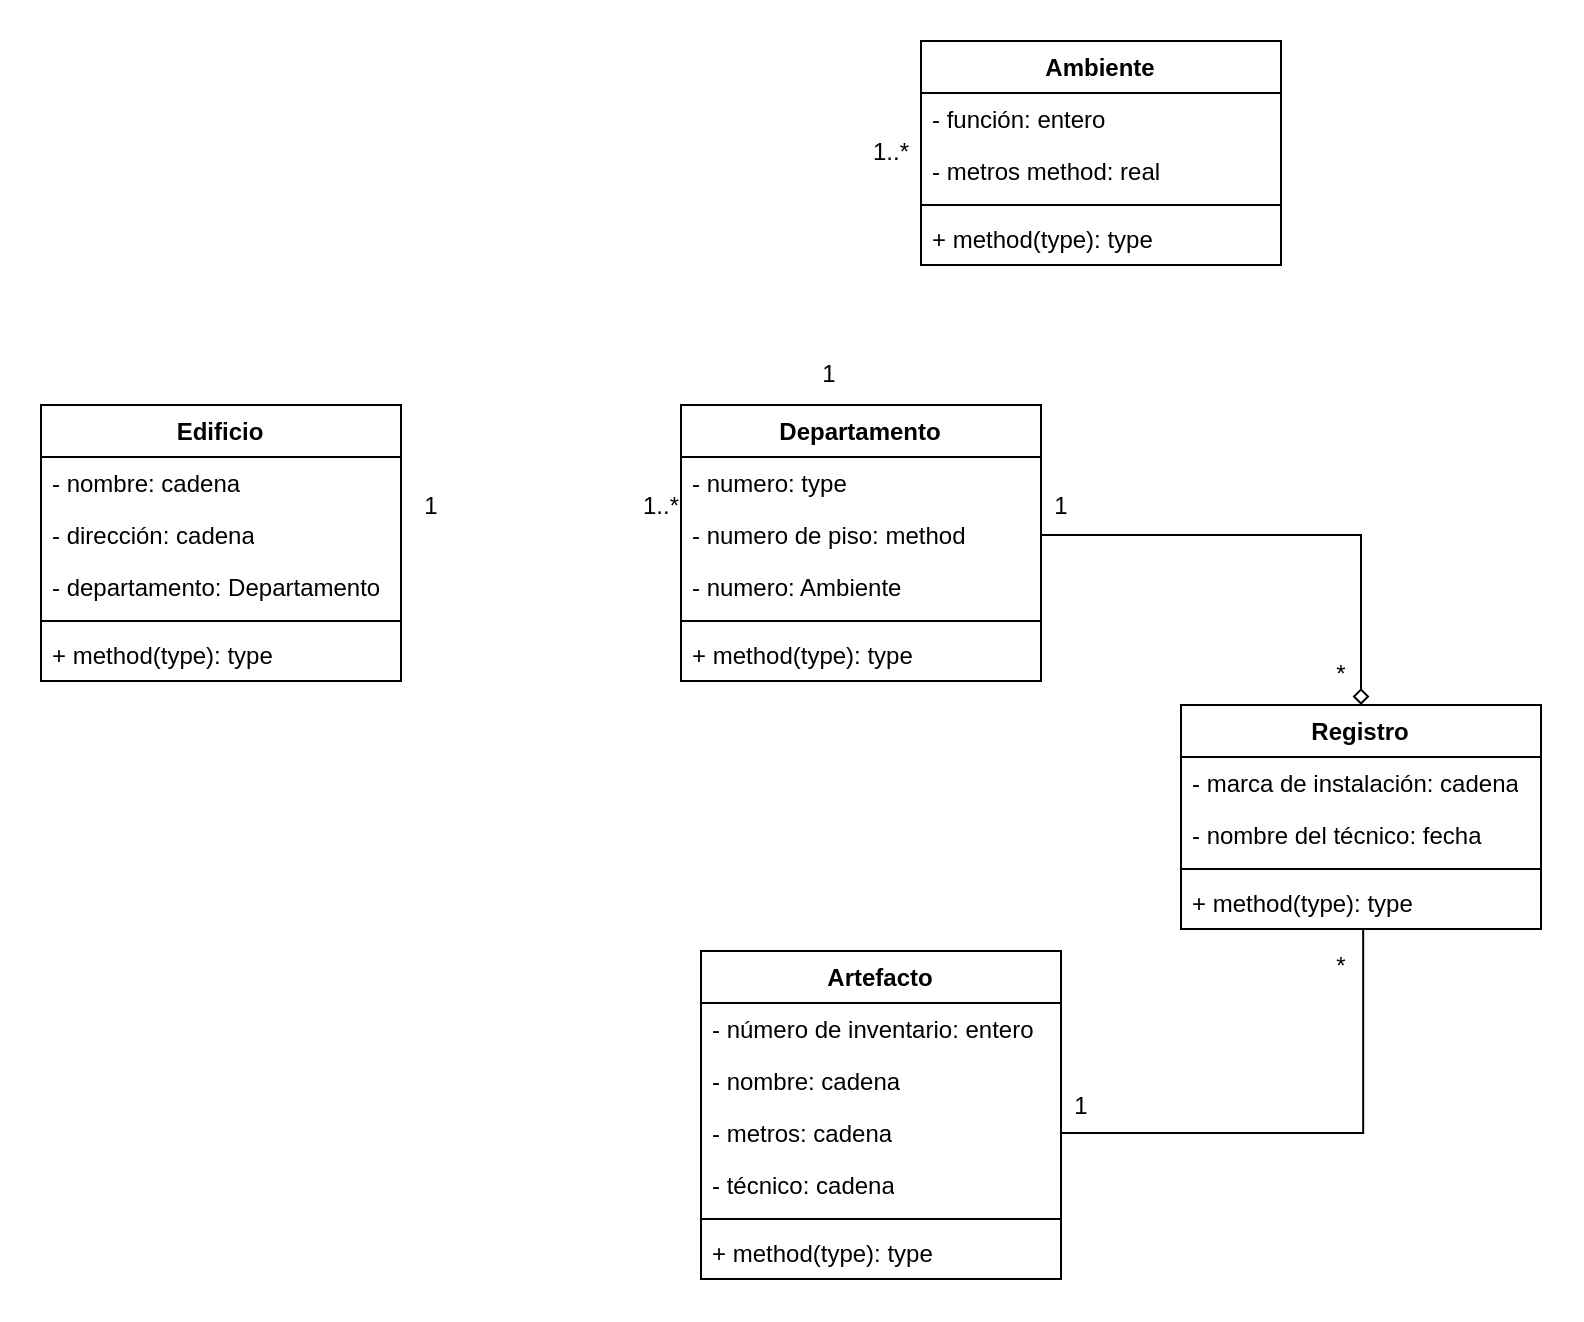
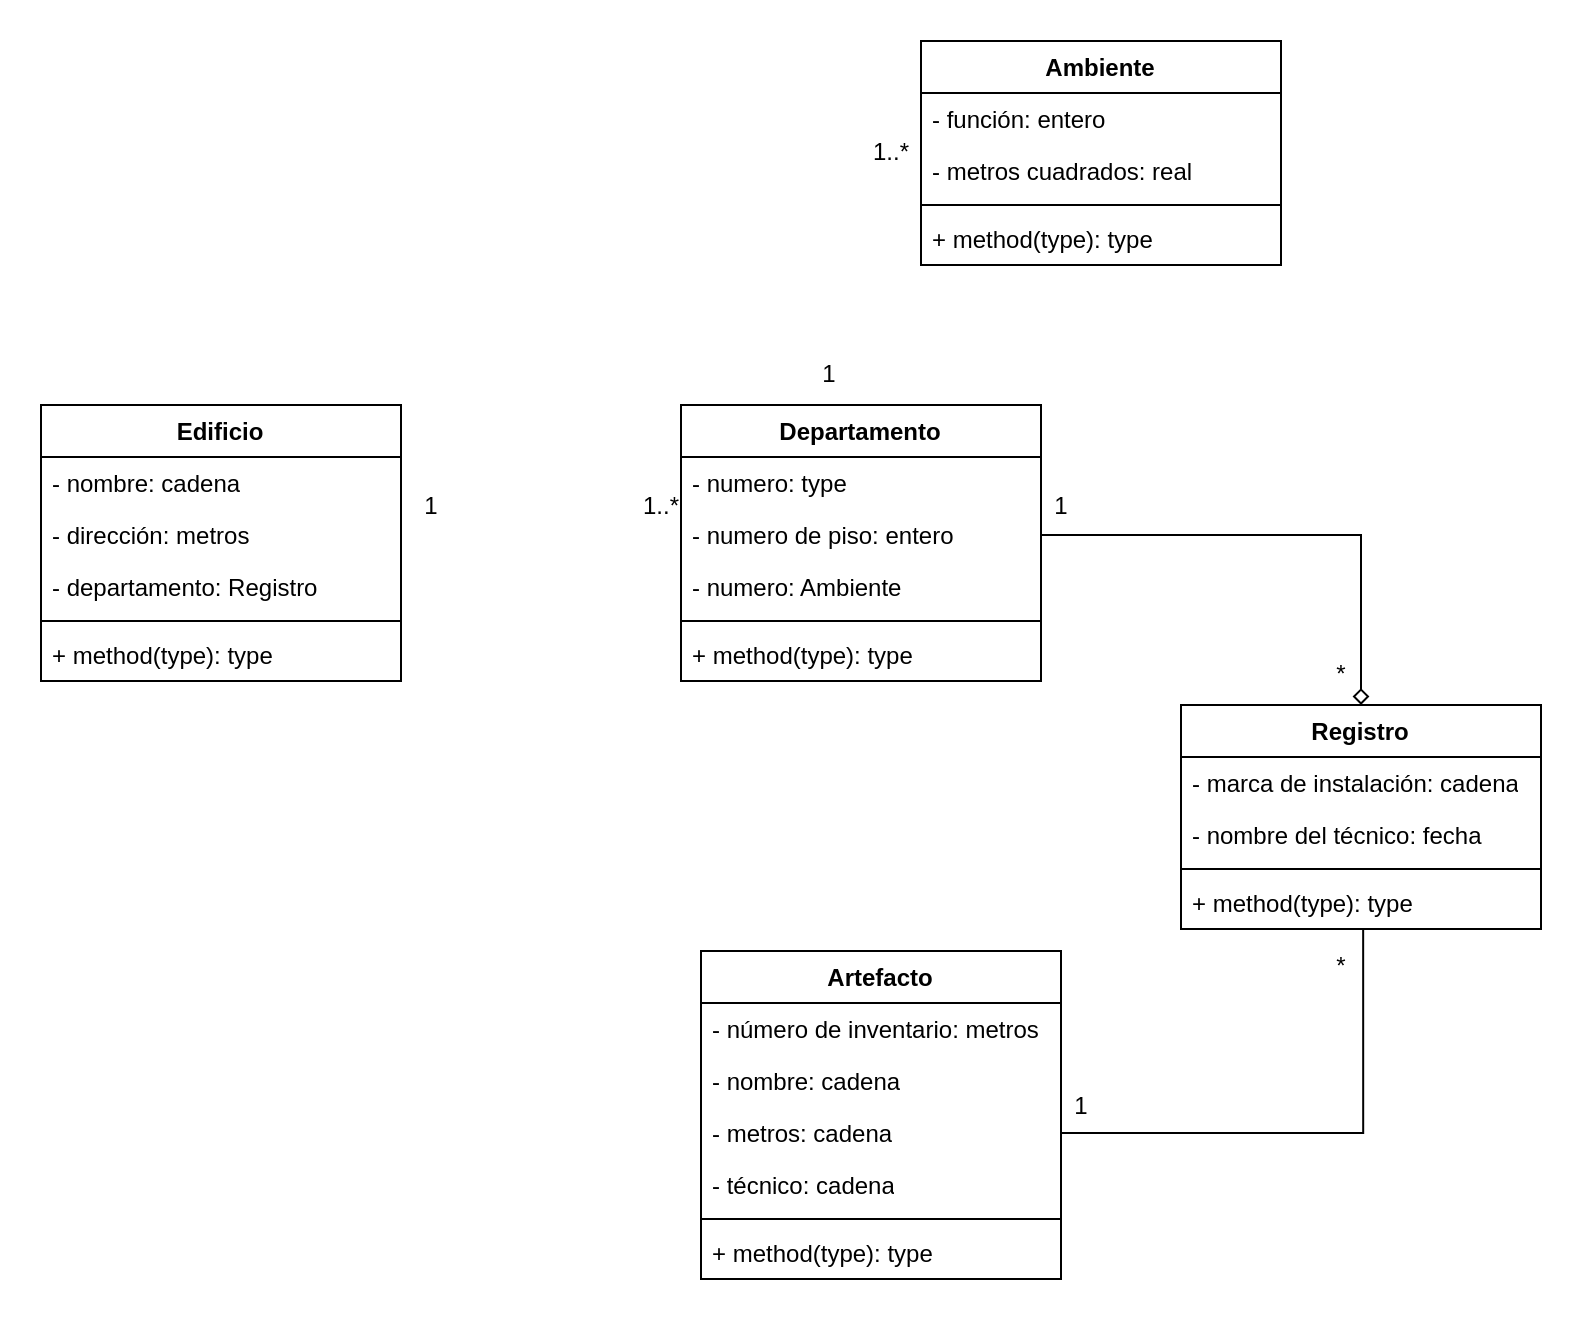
  <mxCell id="0" />
  <mxCell id="1" parent="0" />
  <mxCell id="2" value="Edificio" style="swimlane;fontStyle=1;align=center;verticalAlign=top;childLayout=stackLayout;horizontal=1;startSize=26;horizontalStack=0;resizeParent=1;resizeParentMax=0;resizeLast=0;collapsible=1;marginBottom=0;whiteSpace=wrap;html=1;" vertex="1" parent="1"><mxGeometry x="20" y="202" width="180" height="138" as="geometry"><mxRectangle x="230" y="110" width="80" height="30" as="alternateBounds" /></mxGeometry></mxCell>
  <mxCell id="3" value="- nombre: cadena" style="text;strokeColor=none;fillColor=none;align=left;verticalAlign=top;spacingLeft=4;spacingRight=4;overflow=hidden;rotatable=0;points=[[0,0.5],[1,0.5]];portConstraint=eastwest;whiteSpace=wrap;html=1;" vertex="1" parent="2"><mxGeometry y="26" width="180" height="26" as="geometry" /></mxCell>
- <mxCell id="4" value="- dirección: cadena" style="text;strokeColor=none;fillColor=none;align=left;verticalAlign=top;spacingLeft=4;spacingRight=4;overflow=hidden;rotatable=0;points=[[0,0.5],[1,0.5]];portConstraint=eastwest;whiteSpace=wrap;html=1;" vertex="1" parent="2"><mxGeometry y="52" width="180" height="26" as="geometry" /></mxCell>
- <mxCell id="5" value="- departamento: Departamento" style="text;strokeColor=none;fillColor=none;align=left;verticalAlign=top;spacingLeft=4;spacingRight=4;overflow=hidden;rotatable=0;points=[[0,0.5],[1,0.5]];portConstraint=eastwest;whiteSpace=wrap;html=1;" vertex="1" parent="2"><mxGeometry y="78" width="180" height="26" as="geometry" /></mxCell>
+ <mxCell id="4" value="- dirección: metros" style="text;strokeColor=none;fillColor=none;align=left;verticalAlign=top;spacingLeft=4;spacingRight=4;overflow=hidden;rotatable=0;points=[[0,0.5],[1,0.5]];portConstraint=eastwest;whiteSpace=wrap;html=1;" vertex="1" parent="2"><mxGeometry y="52" width="180" height="26" as="geometry" /></mxCell>
+ <mxCell id="5" value="- departamento: Registro" style="text;strokeColor=none;fillColor=none;align=left;verticalAlign=top;spacingLeft=4;spacingRight=4;overflow=hidden;rotatable=0;points=[[0,0.5],[1,0.5]];portConstraint=eastwest;whiteSpace=wrap;html=1;" vertex="1" parent="2"><mxGeometry y="78" width="180" height="26" as="geometry" /></mxCell>
  <mxCell id="6" value="" style="line;strokeWidth=1;fillColor=none;align=left;verticalAlign=middle;spacingTop=-1;spacingLeft=3;spacingRight=3;rotatable=0;labelPosition=right;points=[];portConstraint=eastwest;strokeColor=inherit;" vertex="1" parent="2"><mxGeometry y="104" width="180" height="8" as="geometry" /></mxCell>
  <mxCell id="7" value="+ method(type): type" style="text;strokeColor=none;fillColor=none;align=left;verticalAlign=top;spacingLeft=4;spacingRight=4;overflow=hidden;rotatable=0;points=[[0,0.5],[1,0.5]];portConstraint=eastwest;whiteSpace=wrap;html=1;" vertex="1" parent="2"><mxGeometry y="112" width="180" height="26" as="geometry" /></mxCell>
  <mxCell id="8" style="edgeStyle=orthogonalEdgeStyle;rounded=0;orthogonalLoop=1;jettySize=auto;html=1;exitX=1;exitY=0.5;exitDx=0;exitDy=0;" edge="1" parent="2" source="4" target="4"><mxGeometry relative="1" as="geometry" /></mxCell>
  <mxCell id="9" style="edgeStyle=orthogonalEdgeStyle;rounded=0;orthogonalLoop=1;jettySize=auto;html=1;exitX=1;exitY=0.5;exitDx=0;exitDy=0;entryX=0.5;entryY=0;entryDx=0;entryDy=0;endArrow=diamond;endFill=0;" edge="1" parent="1" source="12" target="29"><mxGeometry relative="1" as="geometry" /></mxCell>
  <mxCell id="10" value="Departamento" style="swimlane;fontStyle=1;align=center;verticalAlign=top;childLayout=stackLayout;horizontal=1;startSize=26;horizontalStack=0;resizeParent=1;resizeParentMax=0;resizeLast=0;collapsible=1;marginBottom=0;whiteSpace=wrap;html=1;" vertex="1" parent="1"><mxGeometry x="340" y="202" width="180" height="138" as="geometry"><mxRectangle y="40" width="80" height="30" as="alternateBounds" /></mxGeometry></mxCell>
  <mxCell id="11" value="- numero: type" style="text;strokeColor=none;fillColor=none;align=left;verticalAlign=top;spacingLeft=4;spacingRight=4;overflow=hidden;rotatable=0;points=[[0,0.5],[1,0.5]];portConstraint=eastwest;whiteSpace=wrap;html=1;" vertex="1" parent="10"><mxGeometry y="26" width="180" height="26" as="geometry" /></mxCell>
- <mxCell id="12" value="- numero de piso: method" style="text;strokeColor=none;fillColor=none;align=left;verticalAlign=top;spacingLeft=4;spacingRight=4;overflow=hidden;rotatable=0;points=[[0,0.5],[1,0.5]];portConstraint=eastwest;whiteSpace=wrap;html=1;" vertex="1" parent="10"><mxGeometry y="52" width="180" height="26" as="geometry" /></mxCell>
+ <mxCell id="12" value="- numero de piso: entero" style="text;strokeColor=none;fillColor=none;align=left;verticalAlign=top;spacingLeft=4;spacingRight=4;overflow=hidden;rotatable=0;points=[[0,0.5],[1,0.5]];portConstraint=eastwest;whiteSpace=wrap;html=1;" vertex="1" parent="10"><mxGeometry y="52" width="180" height="26" as="geometry" /></mxCell>
  <mxCell id="13" value="- numero: Ambiente" style="text;strokeColor=none;fillColor=none;align=left;verticalAlign=top;spacingLeft=4;spacingRight=4;overflow=hidden;rotatable=0;points=[[0,0.5],[1,0.5]];portConstraint=eastwest;whiteSpace=wrap;html=1;" vertex="1" parent="10"><mxGeometry y="78" width="180" height="26" as="geometry" /></mxCell>
  <mxCell id="14" value="" style="line;strokeWidth=1;fillColor=none;align=left;verticalAlign=middle;spacingTop=-1;spacingLeft=3;spacingRight=3;rotatable=0;labelPosition=right;points=[];portConstraint=eastwest;strokeColor=inherit;" vertex="1" parent="10"><mxGeometry y="104" width="180" height="8" as="geometry" /></mxCell>
  <mxCell id="15" value="+ method(type): type" style="text;strokeColor=none;fillColor=none;align=left;verticalAlign=top;spacingLeft=4;spacingRight=4;overflow=hidden;rotatable=0;points=[[0,0.5],[1,0.5]];portConstraint=eastwest;whiteSpace=wrap;html=1;" vertex="1" parent="10"><mxGeometry y="112" width="180" height="26" as="geometry" /></mxCell>
  <mxCell id="16" value="Ambiente" style="swimlane;fontStyle=1;align=center;verticalAlign=top;childLayout=stackLayout;horizontal=1;startSize=26;horizontalStack=0;resizeParent=1;resizeParentMax=0;resizeLast=0;collapsible=1;marginBottom=0;whiteSpace=wrap;html=1;" vertex="1" parent="1"><mxGeometry x="460" y="20" width="180" height="112" as="geometry"><mxRectangle x="700" y="110" width="80" height="30" as="alternateBounds" /></mxGeometry></mxCell>
  <mxCell id="17" value="- función: entero" style="text;strokeColor=none;fillColor=none;align=left;verticalAlign=top;spacingLeft=4;spacingRight=4;overflow=hidden;rotatable=0;points=[[0,0.5],[1,0.5]];portConstraint=eastwest;whiteSpace=wrap;html=1;" vertex="1" parent="16"><mxGeometry y="26" width="180" height="26" as="geometry" /></mxCell>
- <mxCell id="18" value="- metros method: real" style="text;strokeColor=none;fillColor=none;align=left;verticalAlign=top;spacingLeft=4;spacingRight=4;overflow=hidden;rotatable=0;points=[[0,0.5],[1,0.5]];portConstraint=eastwest;whiteSpace=wrap;html=1;" vertex="1" parent="16"><mxGeometry y="52" width="180" height="26" as="geometry" /></mxCell>
+ <mxCell id="18" value="- metros cuadrados: real" style="text;strokeColor=none;fillColor=none;align=left;verticalAlign=top;spacingLeft=4;spacingRight=4;overflow=hidden;rotatable=0;points=[[0,0.5],[1,0.5]];portConstraint=eastwest;whiteSpace=wrap;html=1;" vertex="1" parent="16"><mxGeometry y="52" width="180" height="26" as="geometry" /></mxCell>
  <mxCell id="19" value="" style="line;strokeWidth=1;fillColor=none;align=left;verticalAlign=middle;spacingTop=-1;spacingLeft=3;spacingRight=3;rotatable=0;labelPosition=right;points=[];portConstraint=eastwest;strokeColor=inherit;" vertex="1" parent="16"><mxGeometry y="78" width="180" height="8" as="geometry" /></mxCell>
  <mxCell id="20" value="+ method(type): type" style="text;strokeColor=none;fillColor=none;align=left;verticalAlign=top;spacingLeft=4;spacingRight=4;overflow=hidden;rotatable=0;points=[[0,0.5],[1,0.5]];portConstraint=eastwest;whiteSpace=wrap;html=1;" vertex="1" parent="16"><mxGeometry y="86" width="180" height="26" as="geometry" /></mxCell>
  <mxCell id="21" value="Artefacto" style="swimlane;fontStyle=1;align=center;verticalAlign=top;childLayout=stackLayout;horizontal=1;startSize=26;horizontalStack=0;resizeParent=1;resizeParentMax=0;resizeLast=0;collapsible=1;marginBottom=0;whiteSpace=wrap;html=1;" vertex="1" parent="1"><mxGeometry x="350" y="475" width="180" height="164" as="geometry"><mxRectangle x="600" y="500" width="80" height="30" as="alternateBounds" /></mxGeometry></mxCell>
- <mxCell id="22" value="- número de inventario: entero" style="text;strokeColor=none;fillColor=none;align=left;verticalAlign=top;spacingLeft=4;spacingRight=4;overflow=hidden;rotatable=0;points=[[0,0.5],[1,0.5]];portConstraint=eastwest;whiteSpace=wrap;html=1;" vertex="1" parent="21"><mxGeometry y="26" width="180" height="26" as="geometry" /></mxCell>
+ <mxCell id="22" value="- número de inventario: metros" style="text;strokeColor=none;fillColor=none;align=left;verticalAlign=top;spacingLeft=4;spacingRight=4;overflow=hidden;rotatable=0;points=[[0,0.5],[1,0.5]];portConstraint=eastwest;whiteSpace=wrap;html=1;" vertex="1" parent="21"><mxGeometry y="26" width="180" height="26" as="geometry" /></mxCell>
  <mxCell id="23" value="- nombre: cadena" style="text;strokeColor=none;fillColor=none;align=left;verticalAlign=top;spacingLeft=4;spacingRight=4;overflow=hidden;rotatable=0;points=[[0,0.5],[1,0.5]];portConstraint=eastwest;whiteSpace=wrap;html=1;" vertex="1" parent="21"><mxGeometry y="52" width="180" height="26" as="geometry" /></mxCell>
  <mxCell id="24" value="- metros: cadena" style="text;strokeColor=none;fillColor=none;align=left;verticalAlign=top;spacingLeft=4;spacingRight=4;overflow=hidden;rotatable=0;points=[[0,0.5],[1,0.5]];portConstraint=eastwest;whiteSpace=wrap;html=1;" vertex="1" parent="21"><mxGeometry y="78" width="180" height="26" as="geometry" /></mxCell>
  <mxCell id="25" value="- técnico: cadena" style="text;strokeColor=none;fillColor=none;align=left;verticalAlign=top;spacingLeft=4;spacingRight=4;overflow=hidden;rotatable=0;points=[[0,0.5],[1,0.5]];portConstraint=eastwest;whiteSpace=wrap;html=1;" vertex="1" parent="21"><mxGeometry y="104" width="180" height="26" as="geometry" /></mxCell>
  <mxCell id="26" value="" style="line;strokeWidth=1;fillColor=none;align=left;verticalAlign=middle;spacingTop=-1;spacingLeft=3;spacingRight=3;rotatable=0;labelPosition=right;points=[];portConstraint=eastwest;strokeColor=inherit;" vertex="1" parent="21"><mxGeometry y="130" width="180" height="8" as="geometry" /></mxCell>
  <mxCell id="27" value="+ method(type): type" style="text;strokeColor=none;fillColor=none;align=left;verticalAlign=top;spacingLeft=4;spacingRight=4;overflow=hidden;rotatable=0;points=[[0,0.5],[1,0.5]];portConstraint=eastwest;whiteSpace=wrap;html=1;" vertex="1" parent="21"><mxGeometry y="138" width="180" height="26" as="geometry" /></mxCell>
  <mxCell id="28" style="edgeStyle=orthogonalEdgeStyle;rounded=0;orthogonalLoop=1;jettySize=auto;html=1;exitX=0.506;exitY=0.989;exitDx=0;exitDy=0;entryX=1;entryY=0.5;entryDx=0;entryDy=0;exitPerimeter=0;endArrow=none;endFill=0;" edge="1" parent="1" source="33" target="24"><mxGeometry relative="1" as="geometry" /></mxCell>
  <mxCell id="29" value="Registro" style="swimlane;fontStyle=1;align=center;verticalAlign=top;childLayout=stackLayout;horizontal=1;startSize=26;horizontalStack=0;resizeParent=1;resizeParentMax=0;resizeLast=0;collapsible=1;marginBottom=0;whiteSpace=wrap;html=1;" vertex="1" parent="1"><mxGeometry x="590" y="352" width="180" height="112" as="geometry"><mxRectangle y="160" width="80" height="30" as="alternateBounds" /></mxGeometry></mxCell>
  <mxCell id="30" value="- marca de instalación: cadena" style="text;strokeColor=none;fillColor=none;align=left;verticalAlign=top;spacingLeft=4;spacingRight=4;overflow=hidden;rotatable=0;points=[[0,0.5],[1,0.5]];portConstraint=eastwest;whiteSpace=wrap;html=1;" vertex="1" parent="29"><mxGeometry y="26" width="180" height="26" as="geometry" /></mxCell>
  <mxCell id="31" value="- nombre del técnico: fecha" style="text;strokeColor=none;fillColor=none;align=left;verticalAlign=top;spacingLeft=4;spacingRight=4;overflow=hidden;rotatable=0;points=[[0,0.5],[1,0.5]];portConstraint=eastwest;whiteSpace=wrap;html=1;" vertex="1" parent="29"><mxGeometry y="52" width="180" height="26" as="geometry" /></mxCell>
  <mxCell id="32" value="" style="line;strokeWidth=1;fillColor=none;align=left;verticalAlign=middle;spacingTop=-1;spacingLeft=3;spacingRight=3;rotatable=0;labelPosition=right;points=[];portConstraint=eastwest;strokeColor=inherit;" vertex="1" parent="29"><mxGeometry y="78" width="180" height="8" as="geometry" /></mxCell>
  <mxCell id="33" value="+ method(type): type" style="text;strokeColor=none;fillColor=none;align=left;verticalAlign=top;spacingLeft=4;spacingRight=4;overflow=hidden;rotatable=0;points=[[0,0.5],[1,0.5]];portConstraint=eastwest;whiteSpace=wrap;html=1;" vertex="1" parent="29"><mxGeometry y="86" width="180" height="26" as="geometry" /></mxCell>
  <mxCell id="34" value="1" style="text;html=1;align=center;verticalAlign=middle;resizable=0;points=[];autosize=1;strokeColor=none;fillColor=none;" vertex="1" parent="1"><mxGeometry x="515" y="238" width="30" height="30" as="geometry" /></mxCell>
  <mxCell id="35" value="1" style="text;html=1;align=center;verticalAlign=middle;resizable=0;points=[];autosize=1;strokeColor=none;fillColor=none;" vertex="1" parent="1"><mxGeometry x="525" y="538" width="30" height="30" as="geometry" /></mxCell>
  <mxCell id="36" value="*" style="text;html=1;align=center;verticalAlign=middle;resizable=0;points=[];autosize=1;strokeColor=none;fillColor=none;" vertex="1" parent="1"><mxGeometry x="655" y="468" width="30" height="30" as="geometry" /></mxCell>
  <mxCell id="37" value="*" style="text;html=1;align=center;verticalAlign=middle;resizable=0;points=[];autosize=1;strokeColor=none;fillColor=none;" vertex="1" parent="1"><mxGeometry x="655" y="322" width="30" height="30" as="geometry" /></mxCell>
  <mxCell id="38" value="1" style="text;html=1;align=center;verticalAlign=middle;resizable=0;points=[];autosize=1;strokeColor=none;fillColor=none;" vertex="1" parent="1"><mxGeometry x="399" y="172" width="30" height="30" as="geometry" /></mxCell>
  <mxCell id="39" value="1..*" style="text;html=1;align=center;verticalAlign=middle;resizable=0;points=[];autosize=1;strokeColor=none;fillColor=none;" vertex="1" parent="1"><mxGeometry x="425" y="61" width="40" height="30" as="geometry" /></mxCell>
  <mxCell id="40" value="1" style="text;html=1;align=center;verticalAlign=middle;resizable=0;points=[];autosize=1;strokeColor=none;fillColor=none;" vertex="1" parent="1"><mxGeometry x="200" y="238" width="30" height="30" as="geometry" /></mxCell>
  <mxCell id="41" value="1..*" style="text;html=1;align=center;verticalAlign=middle;resizable=0;points=[];autosize=1;strokeColor=none;fillColor=none;" vertex="1" parent="1"><mxGeometry x="310" y="238" width="40" height="30" as="geometry" /></mxCell>
